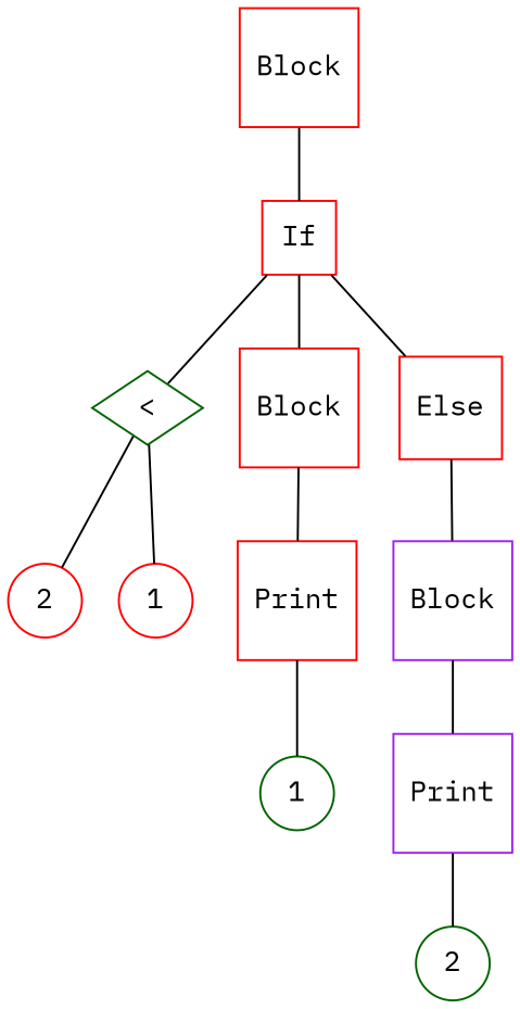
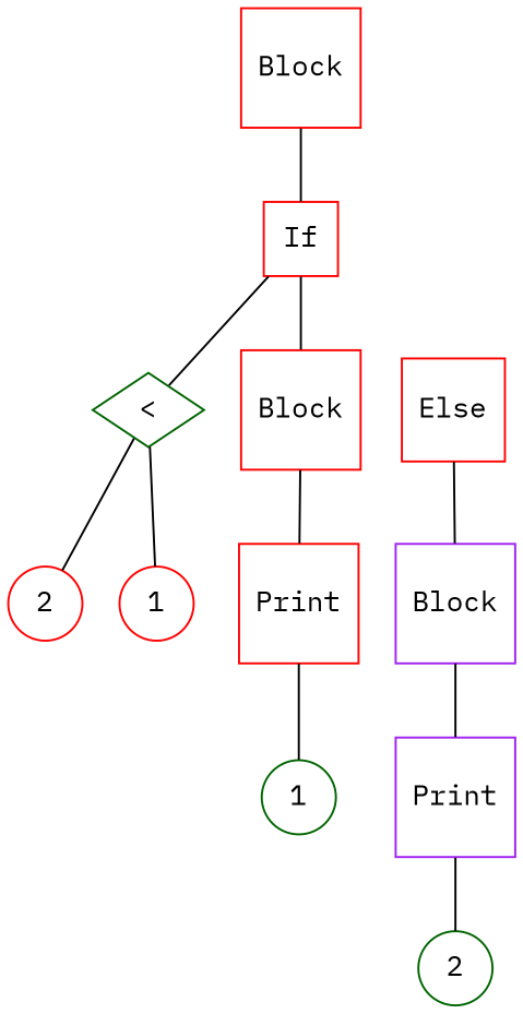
  graph {
    fontname="IBM Plex Mono"
    node [shape=square color=red fontname="IBM Plex Mono"]
    edge [fontname="IBM Plex Mono"]
    n1 [label=Block]
    n2 [label=If]
    n3 [label="<" shape=diamond color=darkgreen]
    n4 [label=Block]
    n5 [label=Else]
    n6 [label=2 shape=circle]
    n7 [label=1 shape=circle]
    n8 [label=Print]
    n9 [label=1 shape=circle color=darkgreen]
    n10 [label=Block color=purple]
    n11 [label=Print color=purple]
    n12 [label=2 shape=circle color=darkgreen]
    n1 -- n2
    n2 -- n3
    n2 -- n4
-   n2 -- n5
    n3 -- n6
    n3 -- n7
    n4 -- n8
    n5 -- n10
    n8 -- n9
    n10 -- n11
    n11 -- n12
  }
